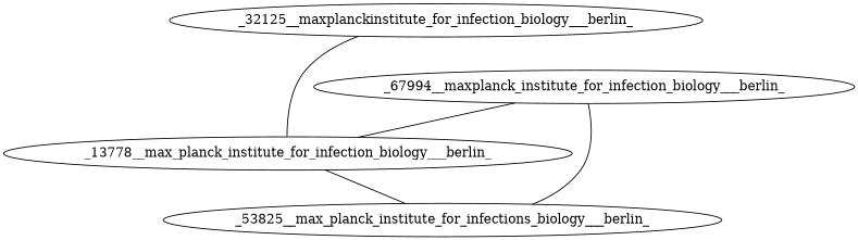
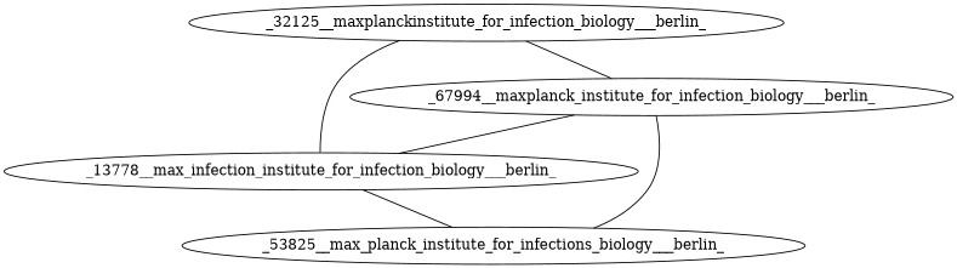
  graph {
    n1 [label=_32125__maxplanckinstitute_for_infection_biology___berlin_]
    _67994__maxplanck_institute_for_infection_biology___berlin_
-   _13778__max_planck_institute_for_infection_biology___berlin_
+   _13778__max_planck_institute_for_infection_biology___berlin_ [label=_13778__max_infection_institute_for_infection_biology___berlin_]
    _53825__max_planck_institute_for_infections_biology___berlin_
+   n1 -- _67994__maxplanck_institute_for_infection_biology___berlin_
    n1 -- _13778__max_planck_institute_for_infection_biology___berlin_
    _67994__maxplanck_institute_for_infection_biology___berlin_ -- _13778__max_planck_institute_for_infection_biology___berlin_
    _13778__max_planck_institute_for_infection_biology___berlin_ -- _53825__max_planck_institute_for_infections_biology___berlin_
    _53825__max_planck_institute_for_infections_biology___berlin_ -- _67994__maxplanck_institute_for_infection_biology___berlin_
  }
